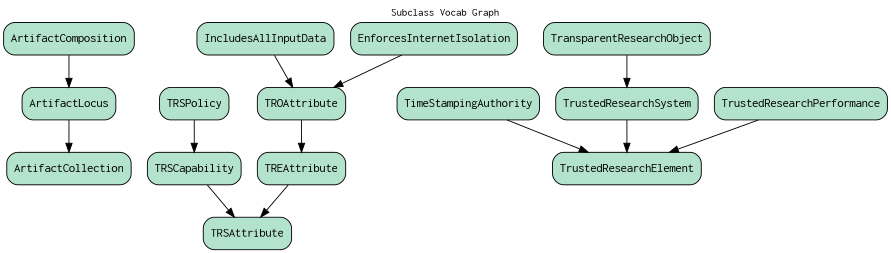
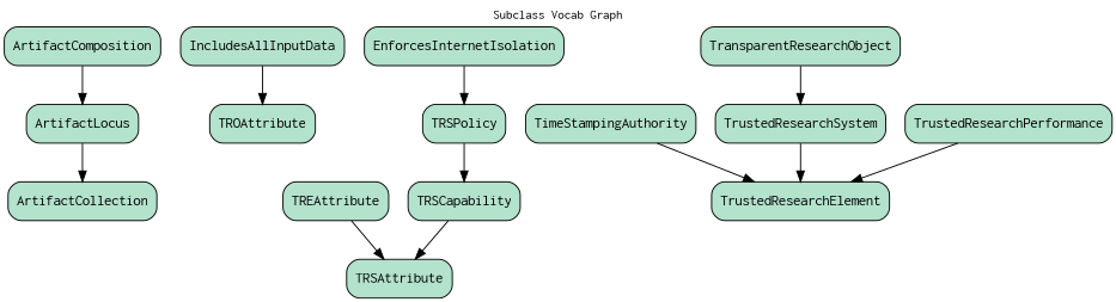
  digraph {
    fontname=Courier
    fontsize=12
    label="Subclass Vocab Graph"
    labelloc=t
    rankdir=TB
    node [fillcolor="#b3e2cd" fontname=Courier peripheries=1 shape=box style="filled, rounded"]
    ArtifactComposition
    ArtifactLocus
    ArtifactCollection
    TROAttribute
    TREAttribute
    TRSAttribute
    IncludesAllInputData
    TRSCapability
    TRSPolicy
    EnforcesInternetIsolation
    TimeStampingAuthority
    TrustedResearchElement
    TransparentResearchObject
    TrustedResearchSystem
    TrustedResearchPerformance
    ArtifactComposition -> ArtifactLocus
    ArtifactLocus -> ArtifactCollection
-   TROAttribute -> TREAttribute
    TREAttribute -> TRSAttribute
    IncludesAllInputData -> TROAttribute
    TRSCapability -> TRSAttribute
    TRSPolicy -> TRSCapability
-   EnforcesInternetIsolation -> TROAttribute
+   EnforcesInternetIsolation -> TRSPolicy
    TimeStampingAuthority -> TrustedResearchElement
    TransparentResearchObject -> TrustedResearchSystem
    TrustedResearchSystem -> TrustedResearchElement
    TrustedResearchPerformance -> TrustedResearchElement
  }
